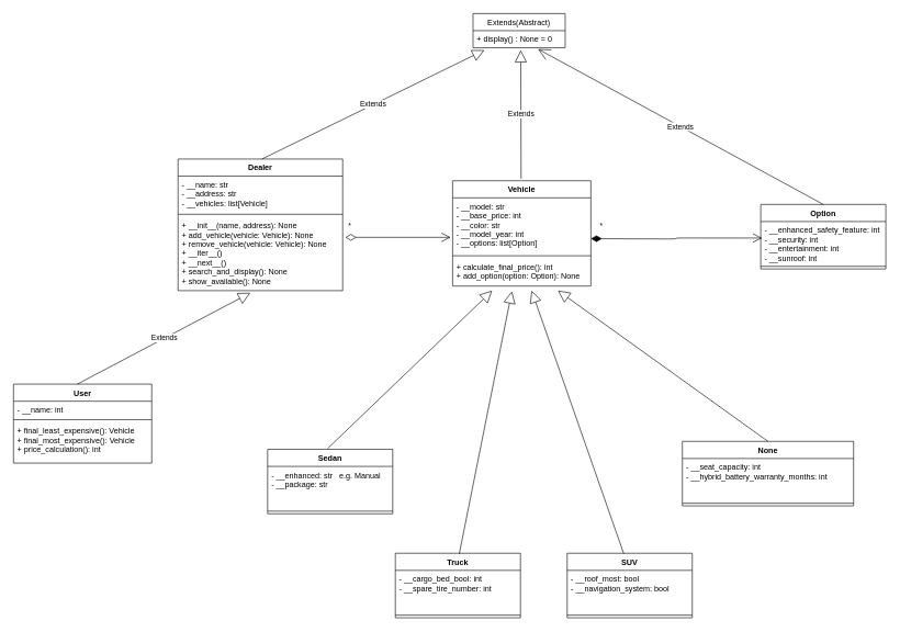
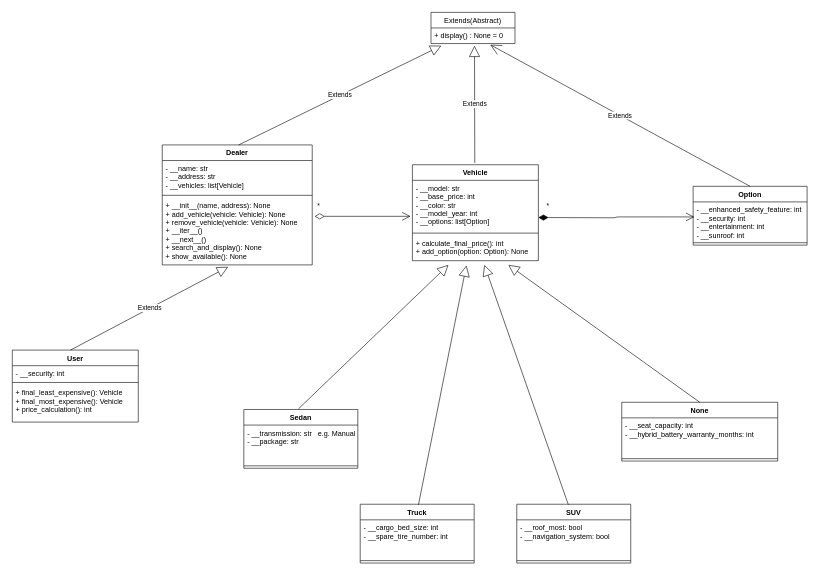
  <mxCell id="0" />
  <mxCell id="1" parent="0" />
  <mxCell id="2" value="Extends(Abstract)" style="swimlane;fontStyle=0;childLayout=stackLayout;horizontal=1;startSize=26;fillColor=none;horizontalStack=0;resizeParent=1;resizeParentMax=0;resizeLast=0;collapsible=1;marginBottom=0;" vertex="1" parent="1"><mxGeometry x="718" y="20" width="140" height="52" as="geometry" /></mxCell>
  <mxCell id="3" value="+ display() : None = 0" style="text;strokeColor=none;fillColor=none;align=left;verticalAlign=top;spacingLeft=4;spacingRight=4;overflow=hidden;rotatable=0;points=[[0,0.5],[1,0.5]];portConstraint=eastwest;" vertex="1" parent="2"><mxGeometry y="26" width="140" height="26" as="geometry" /></mxCell>
  <mxCell id="4" value="Dealer" style="swimlane;fontStyle=1;align=center;verticalAlign=top;childLayout=stackLayout;horizontal=1;startSize=26;horizontalStack=0;resizeParent=1;resizeParentMax=0;resizeLast=0;collapsible=1;marginBottom=0;" vertex="1" parent="1"><mxGeometry x="270" y="241" width="250" height="200" as="geometry" /></mxCell>
  <mxCell id="5" value="- __name: str&#10;- __address: str&#10;- __vehicles: list[Vehicle]" style="text;strokeColor=none;fillColor=none;align=left;verticalAlign=top;spacingLeft=4;spacingRight=4;overflow=hidden;rotatable=0;points=[[0,0.5],[1,0.5]];portConstraint=eastwest;" vertex="1" parent="4"><mxGeometry y="26" width="250" height="54" as="geometry" /></mxCell>
  <mxCell id="6" value="" style="line;strokeWidth=1;fillColor=none;align=left;verticalAlign=middle;spacingTop=-1;spacingLeft=3;spacingRight=3;rotatable=0;labelPosition=right;points=[];portConstraint=eastwest;strokeColor=inherit;" vertex="1" parent="4"><mxGeometry y="80" width="250" height="8" as="geometry" /></mxCell>
  <mxCell id="7" value="+ __init__(name, address): None&#10;+ add_vehicle(vehicle: Vehicle): None&#10;+ remove_vehicle(vehicle: Vehicle): None&#10;+ __iter__()&#10;+ __next__()&#10;+ search_and_display(): None&#10;+ show_available(): None&#10;" style="text;strokeColor=none;fillColor=none;align=left;verticalAlign=top;spacingLeft=4;spacingRight=4;overflow=hidden;rotatable=0;points=[[0,0.5],[1,0.5]];portConstraint=eastwest;" vertex="1" parent="4"><mxGeometry y="88" width="250" height="112" as="geometry" /></mxCell>
  <mxCell id="8" value="Vehicle" style="swimlane;fontStyle=1;align=center;verticalAlign=top;childLayout=stackLayout;horizontal=1;startSize=26;horizontalStack=0;resizeParent=1;resizeParentMax=0;resizeLast=0;collapsible=1;marginBottom=0;" vertex="1" parent="1"><mxGeometry x="687" y="274" width="210" height="160" as="geometry" /></mxCell>
  <mxCell id="9" value="- __model: str&#10;- __base_price: int&#10;- __color: str&#10;- __model_year: int&#10;- __options: list[Option]&#10;&#10;" style="text;strokeColor=none;fillColor=none;align=left;verticalAlign=top;spacingLeft=4;spacingRight=4;overflow=hidden;rotatable=0;points=[[0,0.5],[1,0.5]];portConstraint=eastwest;" vertex="1" parent="8"><mxGeometry y="26" width="210" height="84" as="geometry" /></mxCell>
  <mxCell id="10" value="" style="line;strokeWidth=1;fillColor=none;align=left;verticalAlign=middle;spacingTop=-1;spacingLeft=3;spacingRight=3;rotatable=0;labelPosition=right;points=[];portConstraint=eastwest;strokeColor=inherit;" vertex="1" parent="8"><mxGeometry y="110" width="210" height="8" as="geometry" /></mxCell>
  <mxCell id="11" value="+ calculate_final_price(): int&#10;+ add_option(option: Option): None" style="text;strokeColor=none;fillColor=none;align=left;verticalAlign=top;spacingLeft=4;spacingRight=4;overflow=hidden;rotatable=0;points=[[0,0.5],[1,0.5]];portConstraint=eastwest;" vertex="1" parent="8"><mxGeometry y="118" width="210" height="42" as="geometry" /></mxCell>
  <mxCell id="12" value="Option" style="swimlane;fontStyle=1;align=center;verticalAlign=top;childLayout=stackLayout;horizontal=1;startSize=26;horizontalStack=0;resizeParent=1;resizeParentMax=0;resizeLast=0;collapsible=1;marginBottom=0;" vertex="1" parent="1"><mxGeometry x="1155" y="310" width="190" height="98" as="geometry" /></mxCell>
  <mxCell id="13" value="- __enhanced_safety_feature: int&#10;- __security: int&#10;- __entertainment: int&#10;- __sunroof: int " style="text;strokeColor=none;fillColor=none;align=left;verticalAlign=top;spacingLeft=4;spacingRight=4;overflow=hidden;rotatable=0;points=[[0,0.5],[1,0.5]];portConstraint=eastwest;" vertex="1" parent="12"><mxGeometry y="26" width="190" height="64" as="geometry" /></mxCell>
  <mxCell id="14" value="" style="line;strokeWidth=1;fillColor=none;align=left;verticalAlign=middle;spacingTop=-1;spacingLeft=3;spacingRight=3;rotatable=0;labelPosition=right;points=[];portConstraint=eastwest;strokeColor=inherit;" vertex="1" parent="12"><mxGeometry y="90" width="190" height="8" as="geometry" /></mxCell>
  <mxCell id="15" value="Truck" style="swimlane;fontStyle=1;align=center;verticalAlign=top;childLayout=stackLayout;horizontal=1;startSize=26;horizontalStack=0;resizeParent=1;resizeParentMax=0;resizeLast=0;collapsible=1;marginBottom=0;" vertex="1" parent="1"><mxGeometry x="600" y="840" width="190" height="98" as="geometry" /></mxCell>
- <mxCell id="16" value="- __cargo_bed_bool: int&#10;- __spare_tire_number: int" style="text;strokeColor=none;fillColor=none;align=left;verticalAlign=top;spacingLeft=4;spacingRight=4;overflow=hidden;rotatable=0;points=[[0,0.5],[1,0.5]];portConstraint=eastwest;" vertex="1" parent="15"><mxGeometry y="26" width="190" height="64" as="geometry" /></mxCell>
+ <mxCell id="16" value="- __cargo_bed_size: int&#10;- __spare_tire_number: int" style="text;strokeColor=none;fillColor=none;align=left;verticalAlign=top;spacingLeft=4;spacingRight=4;overflow=hidden;rotatable=0;points=[[0,0.5],[1,0.5]];portConstraint=eastwest;" vertex="1" parent="15"><mxGeometry y="26" width="190" height="64" as="geometry" /></mxCell>
  <mxCell id="17" value="" style="line;strokeWidth=1;fillColor=none;align=left;verticalAlign=middle;spacingTop=-1;spacingLeft=3;spacingRight=3;rotatable=0;labelPosition=right;points=[];portConstraint=eastwest;strokeColor=inherit;" vertex="1" parent="15"><mxGeometry y="90" width="190" height="8" as="geometry" /></mxCell>
  <mxCell id="18" value="Sedan" style="swimlane;fontStyle=1;align=center;verticalAlign=top;childLayout=stackLayout;horizontal=1;startSize=26;horizontalStack=0;resizeParent=1;resizeParentMax=0;resizeLast=0;collapsible=1;marginBottom=0;" vertex="1" parent="1"><mxGeometry x="406" y="682" width="190" height="98" as="geometry" /></mxCell>
- <mxCell id="19" value="- __enhanced: str   e.g. Manual&#10;- __package: str" style="text;strokeColor=none;fillColor=none;align=left;verticalAlign=top;spacingLeft=4;spacingRight=4;overflow=hidden;rotatable=0;points=[[0,0.5],[1,0.5]];portConstraint=eastwest;" vertex="1" parent="18"><mxGeometry y="26" width="190" height="64" as="geometry" /></mxCell>
+ <mxCell id="19" value="- __transmission: str   e.g. Manual&#10;- __package: str" style="text;strokeColor=none;fillColor=none;align=left;verticalAlign=top;spacingLeft=4;spacingRight=4;overflow=hidden;rotatable=0;points=[[0,0.5],[1,0.5]];portConstraint=eastwest;" vertex="1" parent="18"><mxGeometry y="26" width="190" height="64" as="geometry" /></mxCell>
  <mxCell id="20" value="" style="line;strokeWidth=1;fillColor=none;align=left;verticalAlign=middle;spacingTop=-1;spacingLeft=3;spacingRight=3;rotatable=0;labelPosition=right;points=[];portConstraint=eastwest;strokeColor=inherit;" vertex="1" parent="18"><mxGeometry y="90" width="190" height="8" as="geometry" /></mxCell>
  <mxCell id="21" value="SUV" style="swimlane;fontStyle=1;align=center;verticalAlign=top;childLayout=stackLayout;horizontal=1;startSize=26;horizontalStack=0;resizeParent=1;resizeParentMax=0;resizeLast=0;collapsible=1;marginBottom=0;" vertex="1" parent="1"><mxGeometry x="861" y="840" width="190" height="98" as="geometry" /></mxCell>
  <mxCell id="22" value="- __roof_most: bool&#10;- __navigation_system: bool" style="text;strokeColor=none;fillColor=none;align=left;verticalAlign=top;spacingLeft=4;spacingRight=4;overflow=hidden;rotatable=0;points=[[0,0.5],[1,0.5]];portConstraint=eastwest;" vertex="1" parent="21"><mxGeometry y="26" width="190" height="64" as="geometry" /></mxCell>
  <mxCell id="23" value="" style="line;strokeWidth=1;fillColor=none;align=left;verticalAlign=middle;spacingTop=-1;spacingLeft=3;spacingRight=3;rotatable=0;labelPosition=right;points=[];portConstraint=eastwest;strokeColor=inherit;" vertex="1" parent="21"><mxGeometry y="90" width="190" height="8" as="geometry" /></mxCell>
  <mxCell id="24" value="None" style="swimlane;fontStyle=1;align=center;verticalAlign=top;childLayout=stackLayout;horizontal=1;startSize=26;horizontalStack=0;resizeParent=1;resizeParentMax=0;resizeLast=0;collapsible=1;marginBottom=0;" vertex="1" parent="1"><mxGeometry x="1036" y="670" width="260" height="98" as="geometry" /></mxCell>
  <mxCell id="25" value="- __seat_capacity: int&#10;- __hybrid_battery_warranty_months: int" style="text;strokeColor=none;fillColor=none;align=left;verticalAlign=top;spacingLeft=4;spacingRight=4;overflow=hidden;rotatable=0;points=[[0,0.5],[1,0.5]];portConstraint=eastwest;" vertex="1" parent="24"><mxGeometry y="26" width="260" height="64" as="geometry" /></mxCell>
  <mxCell id="26" value="" style="line;strokeWidth=1;fillColor=none;align=left;verticalAlign=middle;spacingTop=-1;spacingLeft=3;spacingRight=3;rotatable=0;labelPosition=right;points=[];portConstraint=eastwest;strokeColor=inherit;" vertex="1" parent="24"><mxGeometry y="90" width="260" height="8" as="geometry" /></mxCell>
  <mxCell id="27" value="User" style="swimlane;fontStyle=1;align=center;verticalAlign=top;childLayout=stackLayout;horizontal=1;startSize=26;horizontalStack=0;resizeParent=1;resizeParentMax=0;resizeLast=0;collapsible=1;marginBottom=0;" vertex="1" parent="1"><mxGeometry x="20" y="583" width="210" height="120" as="geometry" /></mxCell>
- <mxCell id="28" value="- __name: int" style="text;strokeColor=none;fillColor=none;align=left;verticalAlign=top;spacingLeft=4;spacingRight=4;overflow=hidden;rotatable=0;points=[[0,0.5],[1,0.5]];portConstraint=eastwest;" vertex="1" parent="27"><mxGeometry y="26" width="210" height="24" as="geometry" /></mxCell>
+ <mxCell id="28" value="- __security: int" style="text;strokeColor=none;fillColor=none;align=left;verticalAlign=top;spacingLeft=4;spacingRight=4;overflow=hidden;rotatable=0;points=[[0,0.5],[1,0.5]];portConstraint=eastwest;" vertex="1" parent="27"><mxGeometry y="26" width="210" height="24" as="geometry" /></mxCell>
  <mxCell id="29" value="" style="line;strokeWidth=1;fillColor=none;align=left;verticalAlign=middle;spacingTop=-1;spacingLeft=3;spacingRight=3;rotatable=0;labelPosition=right;points=[];portConstraint=eastwest;strokeColor=inherit;" vertex="1" parent="27"><mxGeometry y="50" width="210" height="8" as="geometry" /></mxCell>
  <mxCell id="30" value="+ final_least_expensive(): Vehicle&#10;+ final_most_expensive(): Vehicle&#10;+ price_calculation(): int" style="text;strokeColor=none;fillColor=none;align=left;verticalAlign=top;spacingLeft=4;spacingRight=4;overflow=hidden;rotatable=0;points=[[0,0.5],[1,0.5]];portConstraint=eastwest;" vertex="1" parent="27"><mxGeometry y="58" width="210" height="62" as="geometry" /></mxCell>
  <mxCell id="31" value="*" style="endArrow=open;html=1;endSize=12;startArrow=diamondThin;startSize=14;startFill=1;edgeStyle=orthogonalEdgeStyle;align=left;verticalAlign=bottom;entryX=0.011;entryY=0.391;entryDx=0;entryDy=0;entryPerimeter=0;" edge="1" parent="1" target="13"><mxGeometry x="-0.912" y="10" relative="1" as="geometry"><mxPoint x="897" y="362" as="sourcePoint" /><mxPoint x="1147" y="351" as="targetPoint" /><mxPoint as="offset" /></mxGeometry></mxCell>
  <mxCell id="32" value="Extends" style="endArrow=block;endSize=16;endFill=0;html=1;entryX=0.511;entryY=1.138;entryDx=0;entryDy=0;entryPerimeter=0;" edge="1" parent="1"><mxGeometry width="160" relative="1" as="geometry"><mxPoint x="791" y="271" as="sourcePoint" /><mxPoint x="790.54" y="75.588" as="targetPoint" /></mxGeometry></mxCell>
  <mxCell id="33" value="Extends" style="endArrow=open;endSize=16;endFill=0;html=1;entryX=0.706;entryY=1.077;entryDx=0;entryDy=0;entryPerimeter=0;exitX=0.5;exitY=0;exitDx=0;exitDy=0;" edge="1" parent="1" source="12" target="3"><mxGeometry width="160" relative="1" as="geometry"><mxPoint x="1149" y="309" as="sourcePoint" /><mxPoint x="1148.54" y="113.588" as="targetPoint" /><Array as="points" /></mxGeometry></mxCell>
  <mxCell id="34" value="Extends" style="endArrow=block;endSize=16;endFill=0;html=1;entryX=0.123;entryY=1.138;entryDx=0;entryDy=0;entryPerimeter=0;" edge="1" parent="1" target="3"><mxGeometry width="160" relative="1" as="geometry"><mxPoint x="397.46" y="241" as="sourcePoint" /><mxPoint x="397" y="45.588" as="targetPoint" /></mxGeometry></mxCell>
  <mxCell id="35" value="Extends" style="endArrow=block;endSize=16;endFill=0;html=1;entryX=0.439;entryY=1.03;entryDx=0;entryDy=0;entryPerimeter=0;" edge="1" parent="1" target="7"><mxGeometry width="160" relative="1" as="geometry"><mxPoint x="117" y="583" as="sourcePoint" /><mxPoint x="465.76" y="417.588" as="targetPoint" /></mxGeometry></mxCell>
  <mxCell id="36" value="*" style="endArrow=open;html=1;endSize=12;startArrow=diamondThin;startSize=14;startFill=0;edgeStyle=orthogonalEdgeStyle;align=left;verticalAlign=bottom;" edge="1" parent="1"><mxGeometry x="-0.963" y="9" relative="1" as="geometry"><mxPoint x="524" y="360" as="sourcePoint" /><mxPoint x="684" y="360" as="targetPoint" /><mxPoint as="offset" /></mxGeometry></mxCell>
  <mxCell id="37" value="" style="endArrow=block;endSize=16;endFill=0;html=1;entryX=0.286;entryY=1.167;entryDx=0;entryDy=0;entryPerimeter=0;" edge="1" parent="1" target="11"><mxGeometry x="0.099" y="25" width="160" relative="1" as="geometry"><mxPoint x="497" y="681" as="sourcePoint" /><mxPoint x="680" y="651" as="targetPoint" /><mxPoint as="offset" /></mxGeometry></mxCell>
  <mxCell id="38" value="" style="endArrow=block;endSize=16;endFill=0;html=1;exitX=0.511;exitY=0.01;exitDx=0;exitDy=0;exitPerimeter=0;" edge="1" parent="1" source="15"><mxGeometry x="0.099" y="25" width="160" relative="1" as="geometry"><mxPoint x="697" y="831" as="sourcePoint" /><mxPoint x="777" y="442" as="targetPoint" /><mxPoint as="offset" /></mxGeometry></mxCell>
  <mxCell id="39" value="" style="endArrow=block;endSize=16;endFill=0;html=1;exitX=0.453;exitY=0.01;exitDx=0;exitDy=0;exitPerimeter=0;" edge="1" parent="1" source="21"><mxGeometry x="0.099" y="25" width="160" relative="1" as="geometry"><mxPoint x="937" y="821" as="sourcePoint" /><mxPoint x="807" y="441" as="targetPoint" /><mxPoint as="offset" /></mxGeometry></mxCell>
  <mxCell id="40" value="" style="endArrow=block;endSize=16;endFill=0;html=1;exitX=0.5;exitY=0;exitDx=0;exitDy=0;" edge="1" parent="1" source="24"><mxGeometry x="0.099" y="25" width="160" relative="1" as="geometry"><mxPoint x="1147" y="661" as="sourcePoint" /><mxPoint x="847" y="441" as="targetPoint" /><mxPoint as="offset" /><Array as="points" /></mxGeometry></mxCell>
